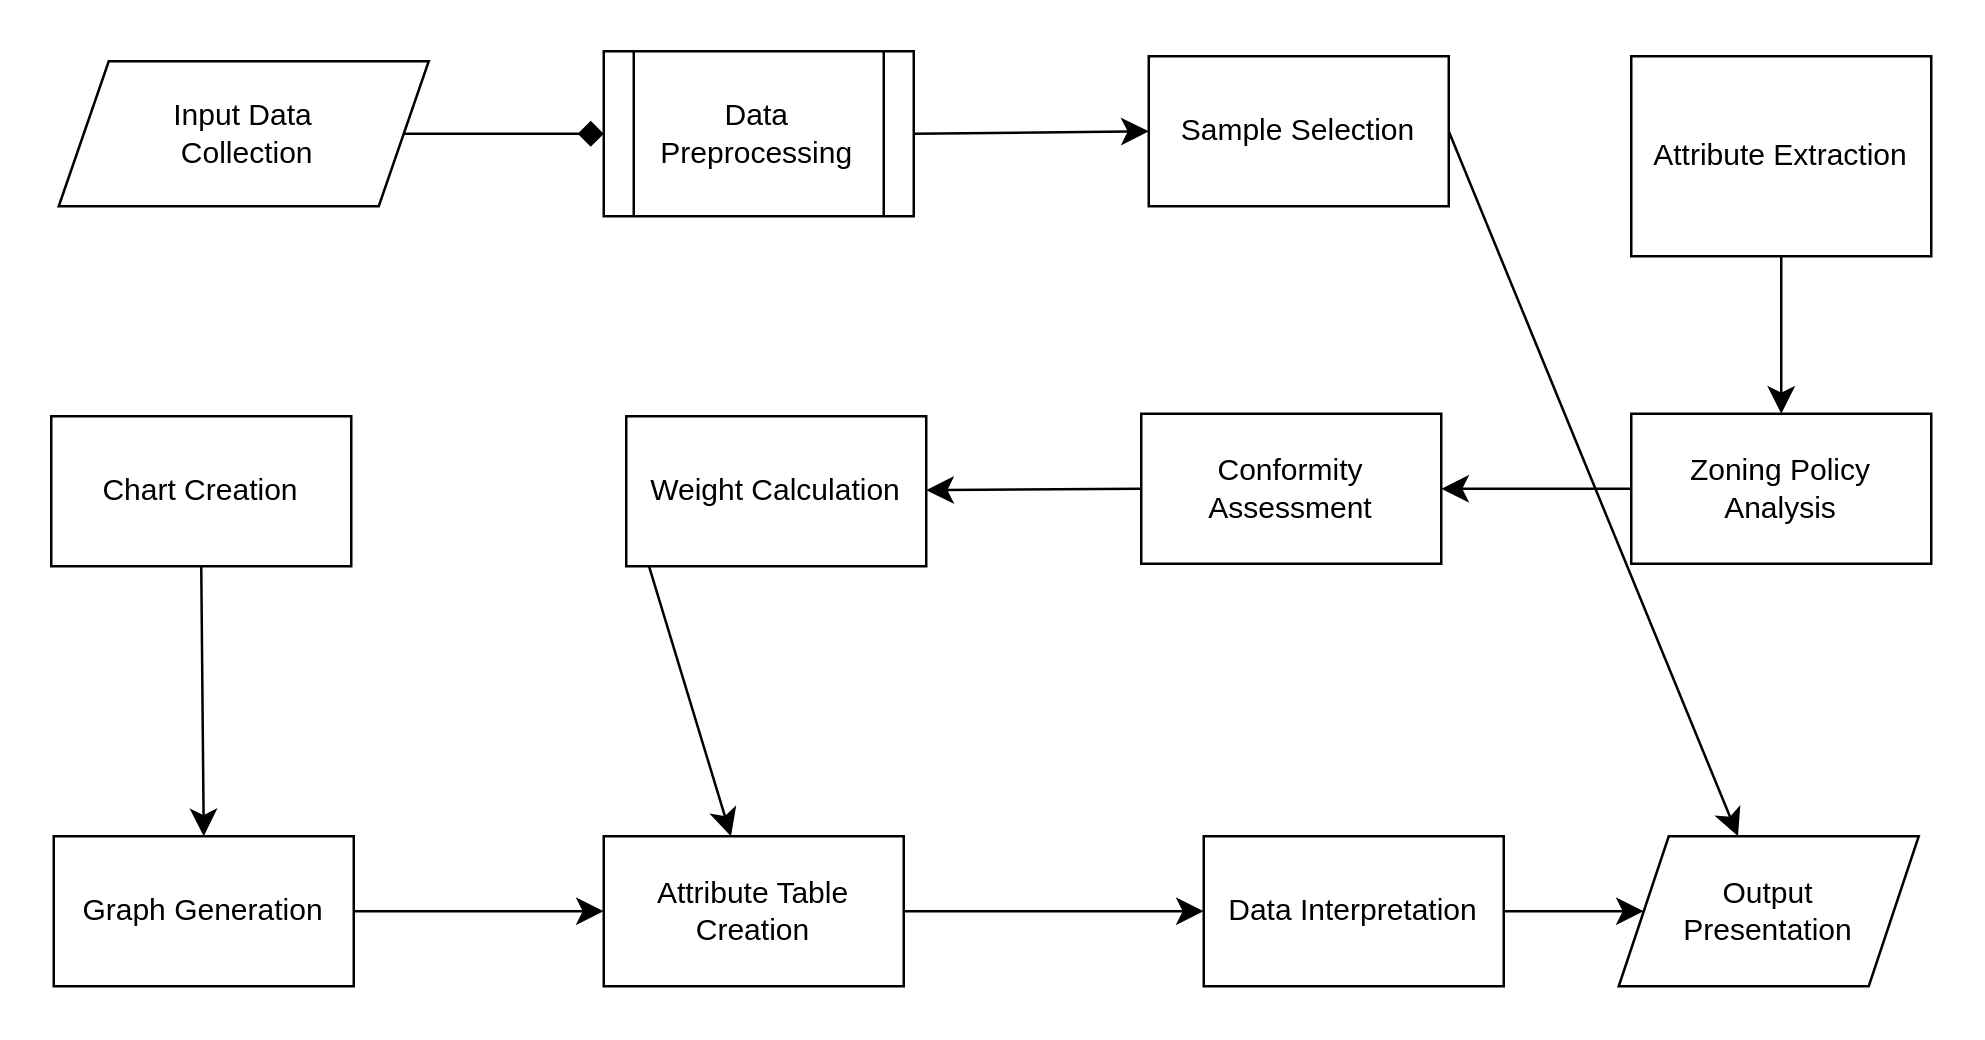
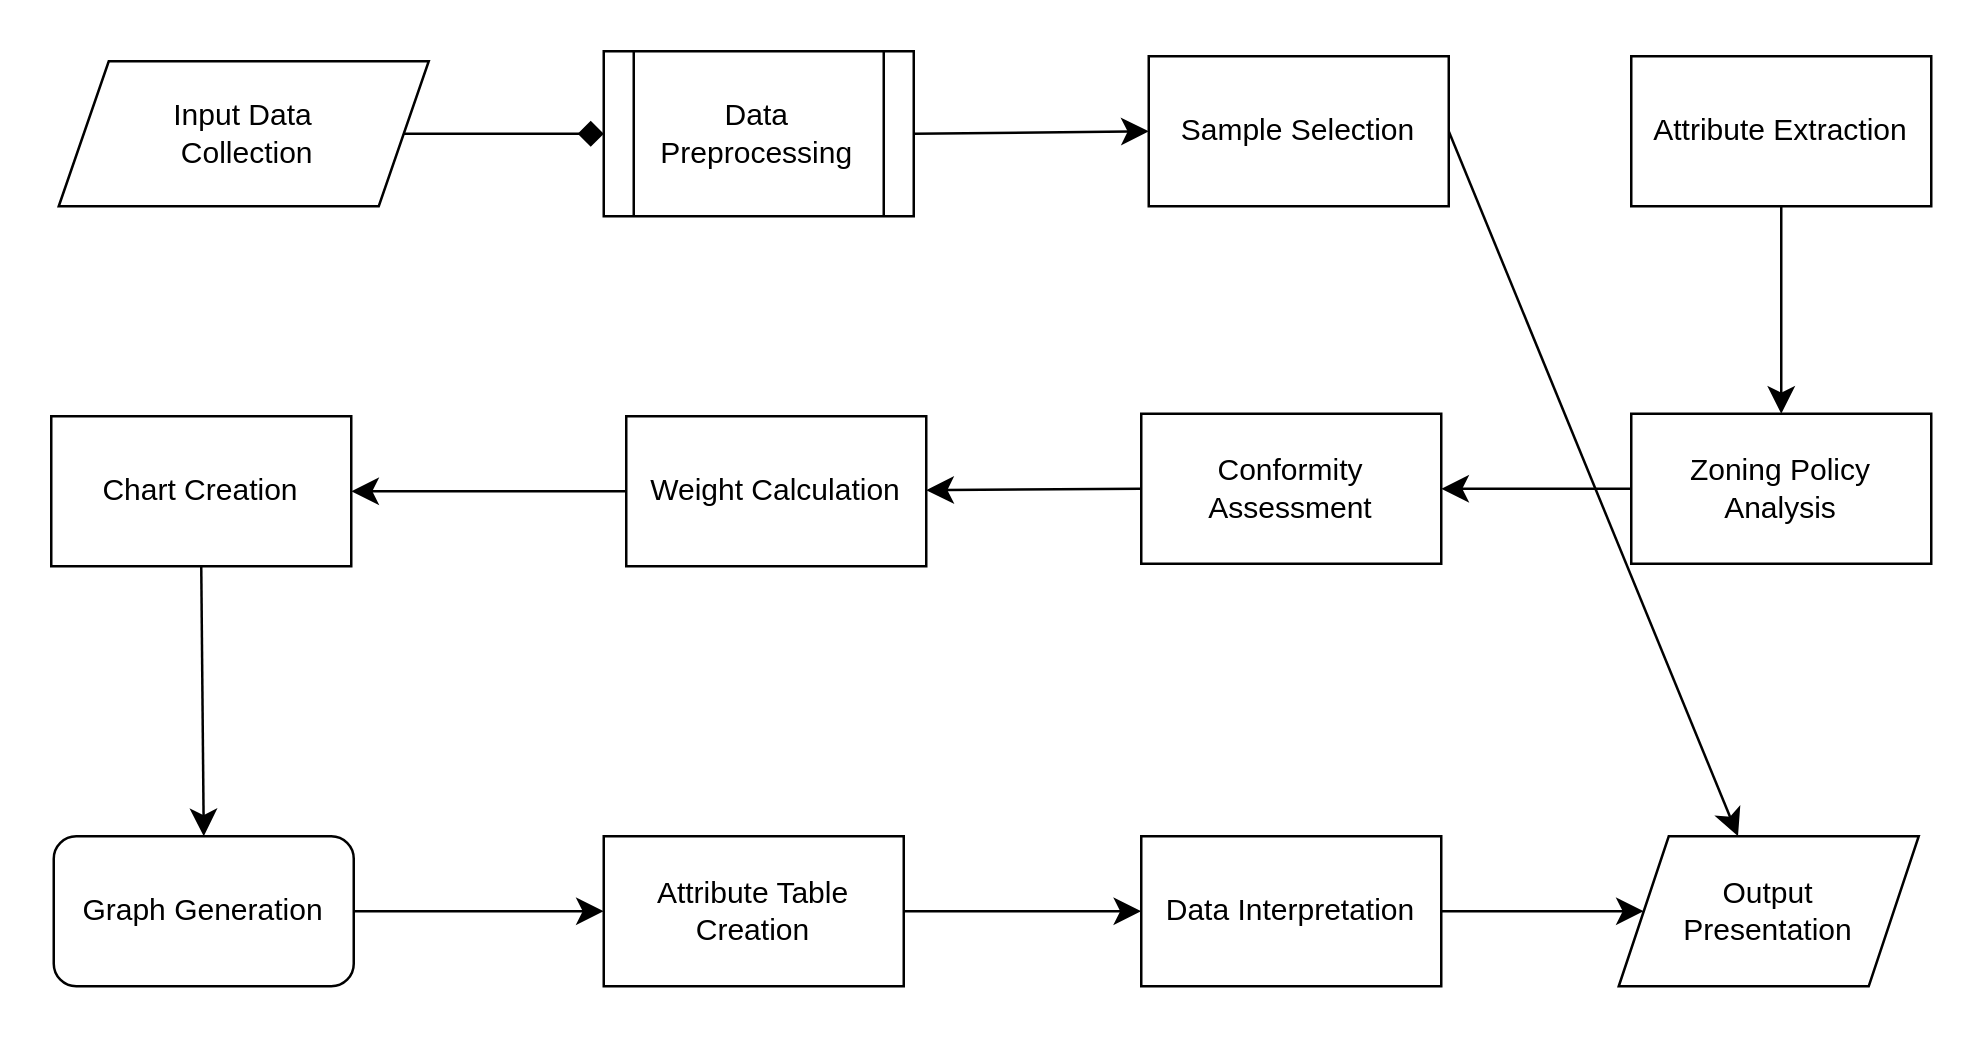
  <mxCell id="0" />
  <mxCell id="1" parent="0" />
  <mxCell id="2" style="edgeStyle=none;curved=1;rounded=0;orthogonalLoop=1;jettySize=auto;html=1;exitX=1;exitY=0.5;exitDx=0;exitDy=0;fontSize=12;startSize=8;endSize=8;endArrow=diamond;" edge="1" parent="1" source="3" target="5"><mxGeometry relative="1" as="geometry" /></mxCell>
  <mxCell id="3" value="Input Data&lt;div&gt;&amp;nbsp;Collection&lt;/div&gt;" style="shape=parallelogram;perimeter=parallelogramPerimeter;whiteSpace=wrap;html=1;fixedSize=1;" vertex="1" parent="1"><mxGeometry x="23" y="24" width="148" height="58" as="geometry" /></mxCell>
  <mxCell id="4" style="edgeStyle=none;curved=1;rounded=0;orthogonalLoop=1;jettySize=auto;html=1;exitX=1;exitY=0.5;exitDx=0;exitDy=0;entryX=0;entryY=0.5;entryDx=0;entryDy=0;fontSize=12;startSize=8;endSize=8;" edge="1" parent="1" source="5" target="7"><mxGeometry relative="1" as="geometry" /></mxCell>
  <mxCell id="5" value="Data Preprocessing" style="shape=process;whiteSpace=wrap;html=1;backgroundOutline=1;" vertex="1" parent="1"><mxGeometry x="241" y="20" width="124" height="66" as="geometry" /></mxCell>
  <mxCell id="6" style="edgeStyle=none;curved=1;rounded=0;orthogonalLoop=1;jettySize=auto;html=1;exitX=1;exitY=0.5;exitDx=0;exitDy=0;fontSize=12;startSize=8;endSize=8;" edge="1" parent="1" source="7" target="24"><mxGeometry relative="1" as="geometry" /></mxCell>
  <mxCell id="7" value="Sample Selection" style="rounded=0;whiteSpace=wrap;html=1;" vertex="1" parent="1"><mxGeometry x="459" y="22" width="120" height="60" as="geometry" /></mxCell>
  <mxCell id="8" style="edgeStyle=none;curved=1;rounded=0;orthogonalLoop=1;jettySize=auto;html=1;exitX=0.5;exitY=1;exitDx=0;exitDy=0;fontSize=12;startSize=8;endSize=8;" edge="1" parent="1" source="9" target="11"><mxGeometry relative="1" as="geometry" /></mxCell>
- <mxCell id="9" value="Attribute Extraction" style="rounded=0;whiteSpace=wrap;html=1;" vertex="1" parent="1"><mxGeometry x="652" y="22" width="120" height="80" as="geometry" /></mxCell>
+ <mxCell id="9" value="Attribute Extraction" style="rounded=0;whiteSpace=wrap;html=1;" vertex="1" parent="1"><mxGeometry x="652" y="22" width="120" height="60" as="geometry" /></mxCell>
  <mxCell id="10" style="edgeStyle=none;curved=1;rounded=0;orthogonalLoop=1;jettySize=auto;html=1;exitX=0;exitY=0.5;exitDx=0;exitDy=0;entryX=1;entryY=0.5;entryDx=0;entryDy=0;fontSize=12;startSize=8;endSize=8;" edge="1" parent="1" source="11" target="13"><mxGeometry relative="1" as="geometry" /></mxCell>
  <mxCell id="11" value="Zoning Policy Analysis" style="rounded=0;whiteSpace=wrap;html=1;" vertex="1" parent="1"><mxGeometry x="652" y="165" width="120" height="60" as="geometry" /></mxCell>
  <mxCell id="12" style="edgeStyle=none;curved=1;rounded=0;orthogonalLoop=1;jettySize=auto;html=1;exitX=0;exitY=0.5;exitDx=0;exitDy=0;fontSize=12;startSize=8;endSize=8;" edge="1" parent="1" source="13" target="15"><mxGeometry relative="1" as="geometry" /></mxCell>
  <mxCell id="13" value="Conformity Assessment" style="rounded=0;whiteSpace=wrap;html=1;" vertex="1" parent="1"><mxGeometry x="456" y="165" width="120" height="60" as="geometry" /></mxCell>
- <mxCell id="14" style="edgeStyle=none;curved=1;rounded=0;orthogonalLoop=1;jettySize=auto;html=1;exitX=0;exitY=0.5;exitDx=0;exitDy=0;fontSize=12;startSize=8;endSize=8;" edge="1" parent="1" source="15" target="21"><mxGeometry relative="1" as="geometry" /></mxCell>
+ <mxCell id="14" style="edgeStyle=none;curved=1;rounded=0;orthogonalLoop=1;jettySize=auto;html=1;exitX=0;exitY=0.5;exitDx=0;exitDy=0;fontSize=12;startSize=8;endSize=8;" edge="1" parent="1" source="15" target="17"><mxGeometry relative="1" as="geometry" /></mxCell>
  <mxCell id="15" value="Weight Calculation" style="rounded=0;whiteSpace=wrap;html=1;" vertex="1" parent="1"><mxGeometry x="250" y="166" width="120" height="60" as="geometry" /></mxCell>
  <mxCell id="16" style="edgeStyle=none;curved=1;rounded=0;orthogonalLoop=1;jettySize=auto;html=1;exitX=0.5;exitY=1;exitDx=0;exitDy=0;entryX=0.5;entryY=0;entryDx=0;entryDy=0;fontSize=12;startSize=8;endSize=8;" edge="1" parent="1" source="17" target="19"><mxGeometry relative="1" as="geometry" /></mxCell>
  <mxCell id="17" value="Chart Creation" style="rounded=0;whiteSpace=wrap;html=1;" vertex="1" parent="1"><mxGeometry x="20" y="166" width="120" height="60" as="geometry" /></mxCell>
  <mxCell id="18" style="edgeStyle=none;curved=1;rounded=0;orthogonalLoop=1;jettySize=auto;html=1;exitX=1;exitY=0.5;exitDx=0;exitDy=0;entryX=0;entryY=0.5;entryDx=0;entryDy=0;fontSize=12;startSize=8;endSize=8;" edge="1" parent="1" source="19" target="21"><mxGeometry relative="1" as="geometry" /></mxCell>
- <mxCell id="19" value="Graph Generation" style="rounded=0;whiteSpace=wrap;html=1;" vertex="1" parent="1"><mxGeometry x="21" y="334" width="120" height="60" as="geometry" /></mxCell>
+ <mxCell id="19" value="Graph Generation" style="whiteSpace=wrap;html=1;rounded=1;" vertex="1" parent="1"><mxGeometry x="21" y="334" width="120" height="60" as="geometry" /></mxCell>
  <mxCell id="20" style="edgeStyle=none;curved=1;rounded=0;orthogonalLoop=1;jettySize=auto;html=1;exitX=1;exitY=0.5;exitDx=0;exitDy=0;entryX=0;entryY=0.5;entryDx=0;entryDy=0;fontSize=12;startSize=8;endSize=8;" edge="1" parent="1" source="21" target="23"><mxGeometry relative="1" as="geometry" /></mxCell>
  <mxCell id="21" value="Attribute Table Creation" style="rounded=0;whiteSpace=wrap;html=1;" vertex="1" parent="1"><mxGeometry x="241" y="334" width="120" height="60" as="geometry" /></mxCell>
  <mxCell id="22" style="edgeStyle=none;curved=1;rounded=0;orthogonalLoop=1;jettySize=auto;html=1;exitX=1;exitY=0.5;exitDx=0;exitDy=0;entryX=0;entryY=0.5;entryDx=0;entryDy=0;fontSize=12;startSize=8;endSize=8;" edge="1" parent="1" source="23" target="24"><mxGeometry relative="1" as="geometry" /></mxCell>
- <mxCell id="23" value="Data Interpretation" style="rounded=0;whiteSpace=wrap;html=1;" vertex="1" parent="1"><mxGeometry x="481" y="334" width="120" height="60" as="geometry" /></mxCell>
+ <mxCell id="23" value="Data Interpretation" style="rounded=0;whiteSpace=wrap;html=1;" vertex="1" parent="1"><mxGeometry x="456" y="334" width="120" height="60" as="geometry" /></mxCell>
  <mxCell id="24" value="Output&lt;div&gt;Presentation&lt;/div&gt;" style="shape=parallelogram;perimeter=parallelogramPerimeter;whiteSpace=wrap;html=1;fixedSize=1;" vertex="1" parent="1"><mxGeometry x="647" y="334" width="120" height="60" as="geometry" /></mxCell>
